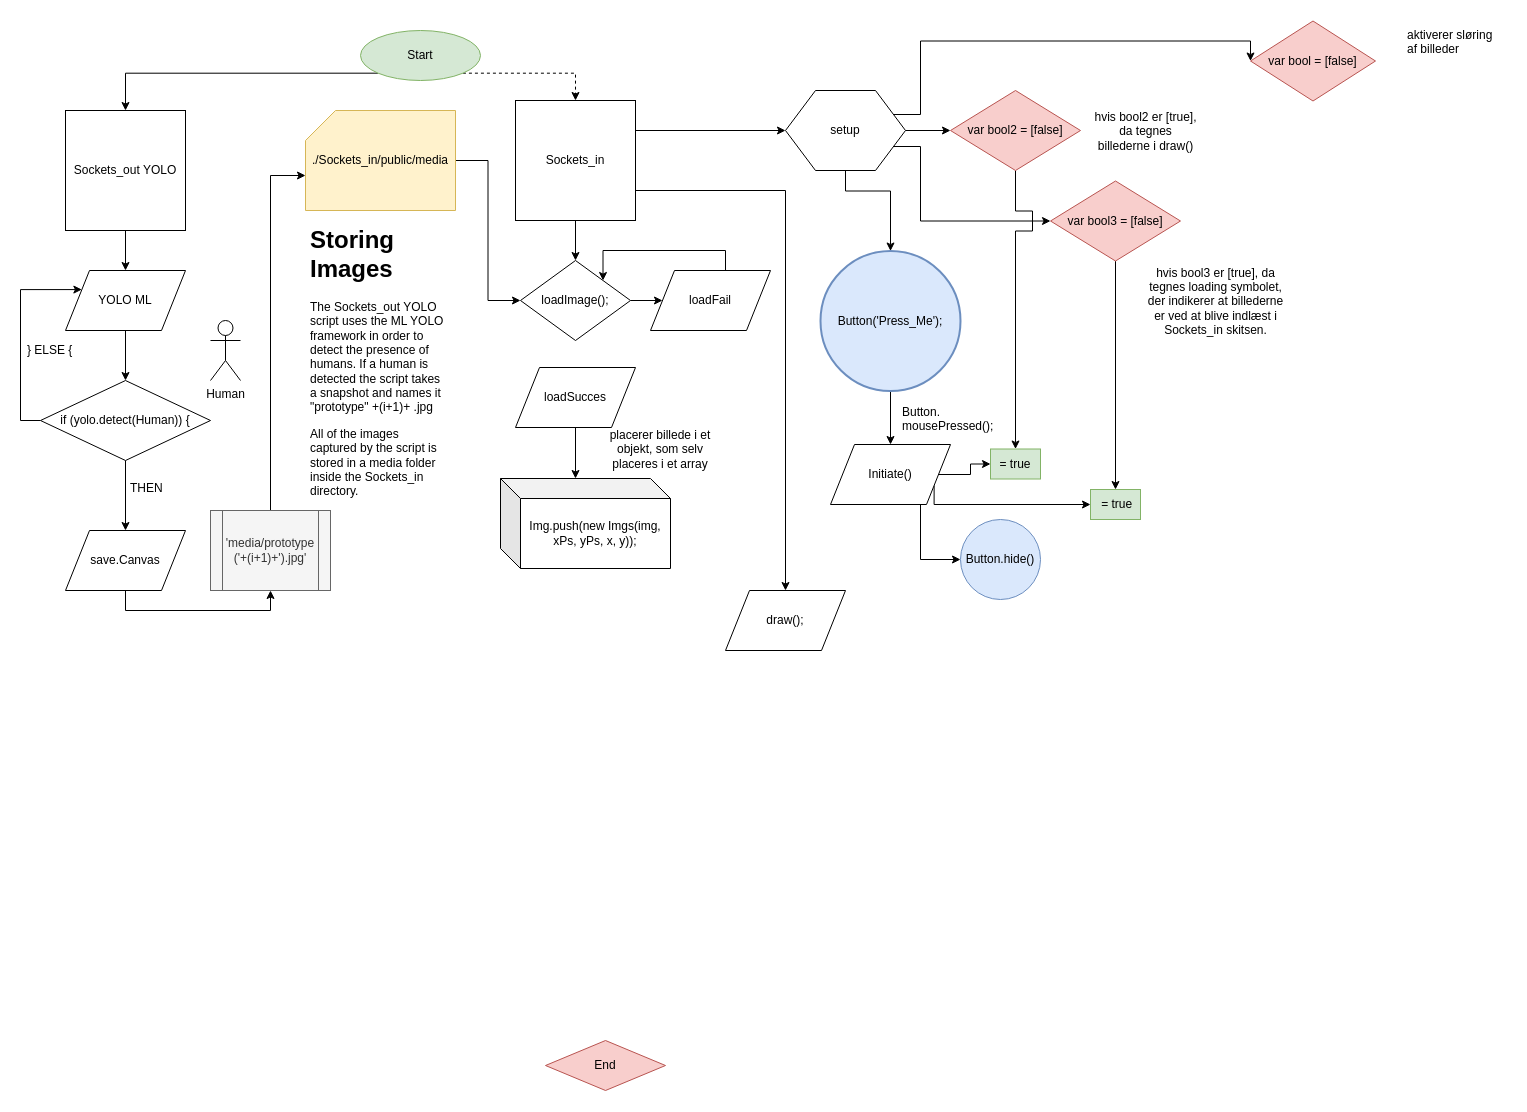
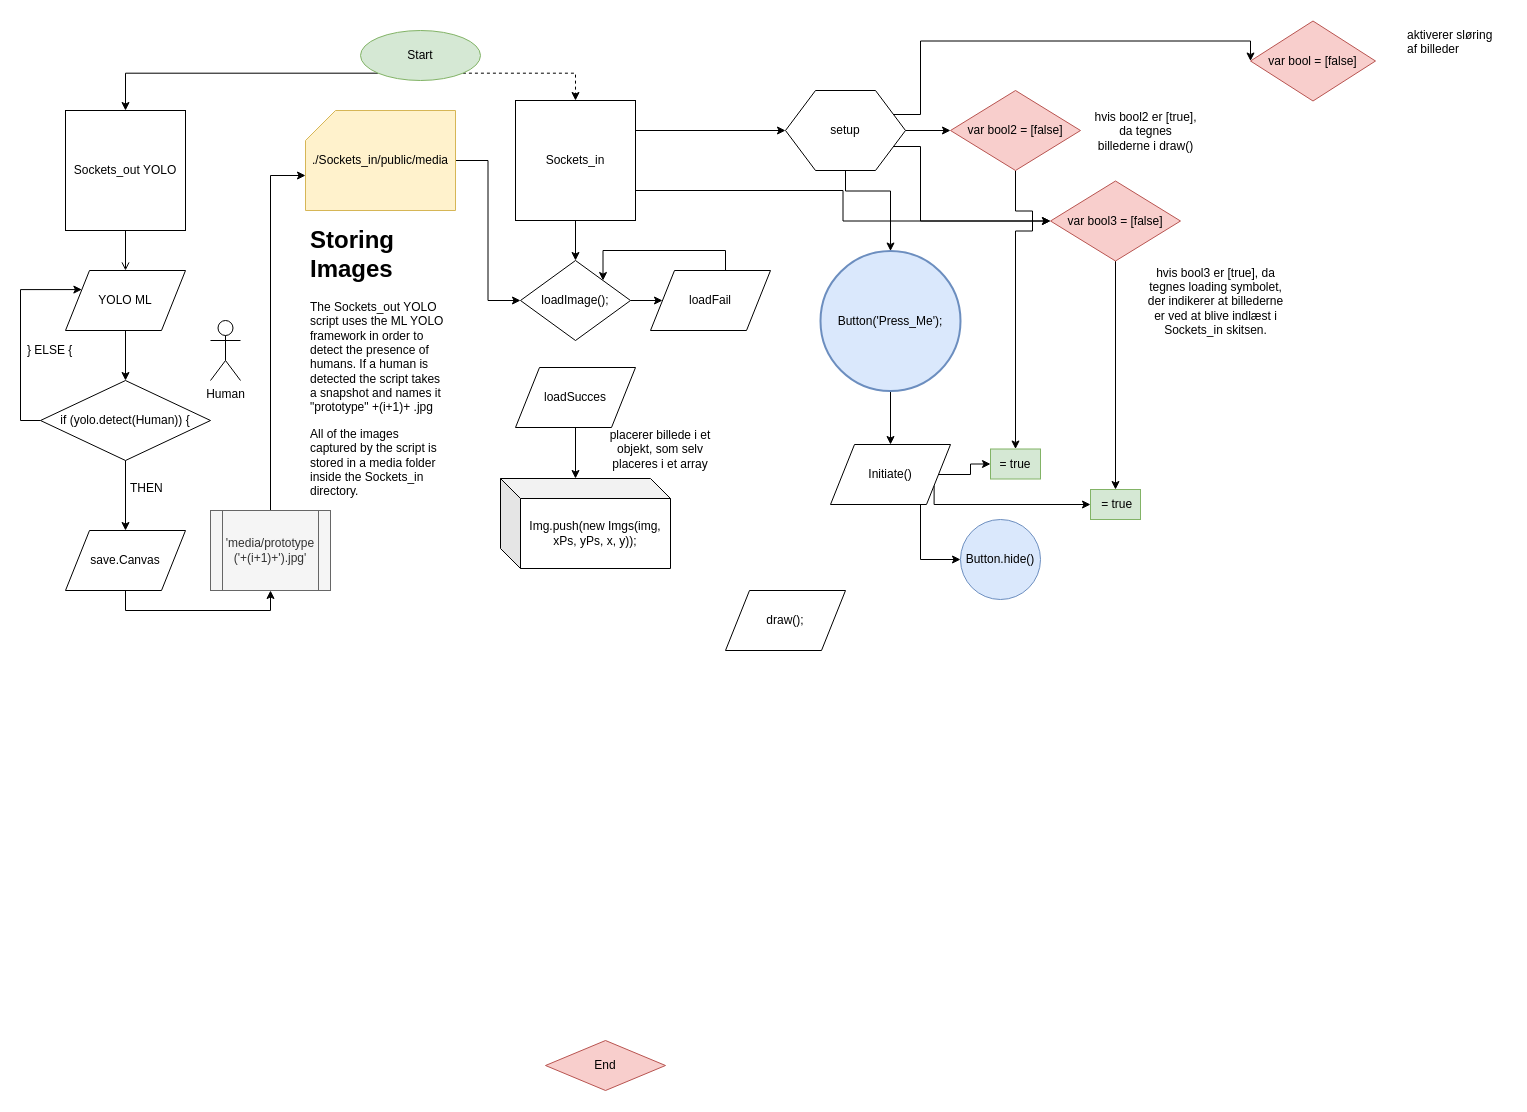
  <mxCell id="0" />
  <mxCell id="1" parent="0" />
  <mxCell id="2" style="edgeStyle=orthogonalEdgeStyle;rounded=0;orthogonalLoop=1;jettySize=auto;html=1;exitX=1;exitY=1;exitDx=0;exitDy=0;dashed=1;" parent="1" source="4" target="9" edge="1"><mxGeometry relative="1" as="geometry" /></mxCell>
  <mxCell id="3" style="edgeStyle=orthogonalEdgeStyle;rounded=0;orthogonalLoop=1;jettySize=auto;html=1;exitX=0;exitY=1;exitDx=0;exitDy=0;" parent="1" source="4" target="11" edge="1"><mxGeometry relative="1" as="geometry" /></mxCell>
  <mxCell id="4" value="Start" style="ellipse;whiteSpace=wrap;html=1;fillColor=#d5e8d4;strokeColor=#82b366;" parent="1" vertex="1"><mxGeometry x="360" y="30" width="120" height="50" as="geometry" /></mxCell>
  <mxCell id="5" value="End" style="rhombus;whiteSpace=wrap;html=1;fillColor=#f8cecc;strokeColor=#b85450;" parent="1" vertex="1"><mxGeometry x="545" y="1040" width="120" height="50" as="geometry" /></mxCell>
  <mxCell id="6" style="edgeStyle=orthogonalEdgeStyle;rounded=0;orthogonalLoop=1;jettySize=auto;html=1;exitX=0.5;exitY=1;exitDx=0;exitDy=0;entryX=0.5;entryY=0;entryDx=0;entryDy=0;" parent="1" source="9" target="27" edge="1"><mxGeometry relative="1" as="geometry"><mxPoint x="575" y="290" as="targetPoint" /></mxGeometry></mxCell>
  <mxCell id="7" style="edgeStyle=orthogonalEdgeStyle;rounded=0;orthogonalLoop=1;jettySize=auto;html=1;exitX=1;exitY=0.25;exitDx=0;exitDy=0;entryX=0;entryY=0.5;entryDx=0;entryDy=0;" edge="1" parent="1" source="9" target="38"><mxGeometry relative="1" as="geometry" /></mxCell>
- <mxCell id="8" style="edgeStyle=orthogonalEdgeStyle;rounded=0;orthogonalLoop=1;jettySize=auto;html=1;exitX=1;exitY=0.75;exitDx=0;exitDy=0;entryX=0.5;entryY=0;entryDx=0;entryDy=0;" edge="1" parent="1" source="9" target="57"><mxGeometry relative="1" as="geometry" /></mxCell>
+ <mxCell id="8" style="edgeStyle=orthogonalEdgeStyle;rounded=0;orthogonalLoop=1;jettySize=auto;html=1;exitX=1;exitY=0.75;exitDx=0;exitDy=0;" edge="1" parent="1" source="9" target="43"><mxGeometry relative="1" as="geometry" /></mxCell>
  <mxCell id="9" value="Sockets_in" style="rounded=0;whiteSpace=wrap;html=1;" parent="1" vertex="1"><mxGeometry x="515" y="100" width="120" height="120" as="geometry" /></mxCell>
- <mxCell id="10" style="edgeStyle=orthogonalEdgeStyle;rounded=0;orthogonalLoop=1;jettySize=auto;html=1;exitX=0.5;exitY=1;exitDx=0;exitDy=0;" parent="1" source="11" target="13" edge="1"><mxGeometry relative="1" as="geometry" /></mxCell>
+ <mxCell id="10" style="edgeStyle=orthogonalEdgeStyle;rounded=0;orthogonalLoop=1;jettySize=auto;html=1;exitX=0.5;exitY=1;exitDx=0;exitDy=0;endArrow=open;" parent="1" source="11" target="13" edge="1"><mxGeometry relative="1" as="geometry" /></mxCell>
  <mxCell id="11" value="Sockets_out YOLO" style="whiteSpace=wrap;html=1;aspect=fixed;" parent="1" vertex="1"><mxGeometry x="65" y="110" width="120" height="120" as="geometry" /></mxCell>
  <mxCell id="12" style="edgeStyle=orthogonalEdgeStyle;rounded=0;orthogonalLoop=1;jettySize=auto;html=1;exitX=0.5;exitY=1;exitDx=0;exitDy=0;entryX=0.5;entryY=0;entryDx=0;entryDy=0;" parent="1" source="13" target="16" edge="1"><mxGeometry relative="1" as="geometry" /></mxCell>
  <mxCell id="13" value="YOLO ML" style="shape=parallelogram;perimeter=parallelogramPerimeter;whiteSpace=wrap;html=1;" parent="1" vertex="1"><mxGeometry x="65" y="270" width="120" height="60" as="geometry" /></mxCell>
  <mxCell id="14" style="edgeStyle=orthogonalEdgeStyle;rounded=0;orthogonalLoop=1;jettySize=auto;html=1;exitX=0.5;exitY=1;exitDx=0;exitDy=0;entryX=0.5;entryY=0;entryDx=0;entryDy=0;" parent="1" source="16" target="18" edge="1"><mxGeometry relative="1" as="geometry" /></mxCell>
  <mxCell id="15" style="edgeStyle=orthogonalEdgeStyle;rounded=0;orthogonalLoop=1;jettySize=auto;html=1;exitX=0;exitY=0.5;exitDx=0;exitDy=0;entryX=0;entryY=0.25;entryDx=0;entryDy=0;" parent="1" source="16" target="13" edge="1"><mxGeometry relative="1" as="geometry"><Array as="points"><mxPoint x="20" y="420" /><mxPoint x="20" y="289" /></Array></mxGeometry></mxCell>
  <mxCell id="16" value="if (yolo.detect(Human)) {" style="rhombus;whiteSpace=wrap;html=1;" parent="1" vertex="1"><mxGeometry x="40" y="380" width="170" height="80" as="geometry" /></mxCell>
  <mxCell id="17" style="edgeStyle=orthogonalEdgeStyle;rounded=0;orthogonalLoop=1;jettySize=auto;html=1;exitX=0.5;exitY=1;exitDx=0;exitDy=0;entryX=0.5;entryY=1;entryDx=0;entryDy=0;" parent="1" source="18" target="24" edge="1"><mxGeometry relative="1" as="geometry" /></mxCell>
  <mxCell id="18" value="save.Canvas" style="shape=parallelogram;perimeter=parallelogramPerimeter;whiteSpace=wrap;html=1;" parent="1" vertex="1"><mxGeometry x="65" y="530" width="120" height="60" as="geometry" /></mxCell>
  <mxCell id="19" value="THEN" style="text;html=1;resizable=0;points=[];autosize=1;align=left;verticalAlign=top;spacingTop=-4;" parent="1" vertex="1"><mxGeometry x="128" y="478" width="50" height="20" as="geometry" /></mxCell>
  <mxCell id="20" value="} ELSE {&amp;nbsp;" style="text;html=1;resizable=0;points=[];autosize=1;align=left;verticalAlign=top;spacingTop=-4;" parent="1" vertex="1"><mxGeometry x="25" y="340" width="60" height="20" as="geometry" /></mxCell>
  <mxCell id="21" style="edgeStyle=orthogonalEdgeStyle;rounded=0;orthogonalLoop=1;jettySize=auto;html=1;exitX=1;exitY=0.5;exitDx=0;exitDy=0;exitPerimeter=0;entryX=0;entryY=0.5;entryDx=0;entryDy=0;" parent="1" source="22" target="27" edge="1"><mxGeometry relative="1" as="geometry" /></mxCell>
  <mxCell id="22" value="./Sockets_in/public/media" style="shape=card;whiteSpace=wrap;html=1;fillColor=#fff2cc;strokeColor=#d6b656;" parent="1" vertex="1"><mxGeometry x="305" y="110" width="150" height="100" as="geometry" /></mxCell>
  <mxCell id="23" style="edgeStyle=orthogonalEdgeStyle;rounded=0;orthogonalLoop=1;jettySize=auto;html=1;exitX=0.5;exitY=0;exitDx=0;exitDy=0;entryX=0;entryY=0;entryDx=0;entryDy=65;entryPerimeter=0;" parent="1" source="24" target="22" edge="1"><mxGeometry relative="1" as="geometry" /></mxCell>
  <mxCell id="24" value="'media/prototype ('+(i+1)+').jpg'&lt;br&gt;" style="shape=process;whiteSpace=wrap;html=1;backgroundOutline=1;fillColor=#f5f5f5;strokeColor=#666666;fontColor=#333333;" parent="1" vertex="1"><mxGeometry x="210" y="510" width="120" height="80" as="geometry" /></mxCell>
  <mxCell id="25" value="&lt;h1&gt;Storing Images&lt;/h1&gt;&lt;p&gt;The Sockets_out YOLO script uses the ML YOLO framework in order to detect the presence of humans. If a human is detected the script takes a snapshot and names it &quot;prototype&quot; +(i+1)+ .jpg&amp;nbsp;&lt;/p&gt;&lt;p&gt;All of the images captured by the script is stored in a media folder inside the Sockets_in directory.&lt;/p&gt;" style="text;html=1;strokeColor=none;fillColor=none;spacing=5;spacingTop=-20;whiteSpace=wrap;overflow=hidden;rounded=0;" parent="1" vertex="1"><mxGeometry x="305" y="220" width="145" height="280" as="geometry" /></mxCell>
  <mxCell id="26" style="edgeStyle=orthogonalEdgeStyle;rounded=0;orthogonalLoop=1;jettySize=auto;html=1;exitX=1;exitY=0.5;exitDx=0;exitDy=0;entryX=0;entryY=0.5;entryDx=0;entryDy=0;" parent="1" source="27" target="31" edge="1"><mxGeometry relative="1" as="geometry" /></mxCell>
  <mxCell id="27" value="loadImage();" style="rhombus;whiteSpace=wrap;html=1;" parent="1" vertex="1"><mxGeometry x="520" y="260" width="110" height="80" as="geometry" /></mxCell>
  <mxCell id="28" style="edgeStyle=orthogonalEdgeStyle;rounded=0;orthogonalLoop=1;jettySize=auto;html=1;exitX=0.5;exitY=1;exitDx=0;exitDy=0;entryX=0;entryY=0;entryDx=75;entryDy=0;entryPerimeter=0;" parent="1" source="29" target="32" edge="1"><mxGeometry relative="1" as="geometry" /></mxCell>
  <mxCell id="29" value="loadSucces" style="shape=parallelogram;perimeter=parallelogramPerimeter;whiteSpace=wrap;html=1;" parent="1" vertex="1"><mxGeometry x="515" y="367" width="120" height="60" as="geometry" /></mxCell>
  <mxCell id="30" style="edgeStyle=orthogonalEdgeStyle;rounded=0;orthogonalLoop=1;jettySize=auto;html=1;exitX=0.5;exitY=0;exitDx=0;exitDy=0;entryX=1;entryY=0;entryDx=0;entryDy=0;" parent="1" source="31" target="27" edge="1"><mxGeometry relative="1" as="geometry"><Array as="points"><mxPoint x="725" y="250" /><mxPoint x="603" y="250" /></Array></mxGeometry></mxCell>
  <mxCell id="31" value="loadFail" style="shape=parallelogram;perimeter=parallelogramPerimeter;whiteSpace=wrap;html=1;" parent="1" vertex="1"><mxGeometry x="650" y="270" width="120" height="60" as="geometry" /></mxCell>
  <mxCell id="32" value="Img.push(new Imgs(img, xPs, yPs, x, y));" style="shape=cube;whiteSpace=wrap;html=1;boundedLbl=1;backgroundOutline=1;darkOpacity=0.05;darkOpacity2=0.1;" parent="1" vertex="1"><mxGeometry x="500" y="478" width="170" height="90" as="geometry" /></mxCell>
  <mxCell id="33" value="placerer billede i et objekt, som selv placeres i et array" style="text;html=1;strokeColor=none;fillColor=none;align=center;verticalAlign=middle;whiteSpace=wrap;rounded=0;" parent="1" vertex="1"><mxGeometry x="605" y="398" width="110" height="102" as="geometry" /></mxCell>
  <mxCell id="34" style="edgeStyle=orthogonalEdgeStyle;rounded=0;orthogonalLoop=1;jettySize=auto;html=1;exitX=1;exitY=0.5;exitDx=0;exitDy=0;entryX=0;entryY=0.5;entryDx=0;entryDy=0;" parent="1" source="38" target="41" edge="1"><mxGeometry relative="1" as="geometry" /></mxCell>
  <mxCell id="35" style="edgeStyle=orthogonalEdgeStyle;rounded=0;orthogonalLoop=1;jettySize=auto;html=1;exitX=1;exitY=0.75;exitDx=0;exitDy=0;entryX=0;entryY=0.5;entryDx=0;entryDy=0;" parent="1" source="38" target="43" edge="1"><mxGeometry relative="1" as="geometry"><Array as="points"><mxPoint x="920" y="146.5" /><mxPoint x="920" y="220.5" /></Array></mxGeometry></mxCell>
  <mxCell id="36" style="edgeStyle=orthogonalEdgeStyle;rounded=0;orthogonalLoop=1;jettySize=auto;html=1;exitX=1;exitY=0.25;exitDx=0;exitDy=0;entryX=0;entryY=0.5;entryDx=0;entryDy=0;" parent="1" source="38" target="39" edge="1"><mxGeometry relative="1" as="geometry"><Array as="points"><mxPoint x="920" y="114.5" /><mxPoint x="920" y="40.5" /></Array></mxGeometry></mxCell>
  <mxCell id="37" style="edgeStyle=orthogonalEdgeStyle;rounded=0;orthogonalLoop=1;jettySize=auto;html=1;exitX=0.5;exitY=1;exitDx=0;exitDy=0;" parent="1" source="38" target="45" edge="1"><mxGeometry relative="1" as="geometry"><Array as="points"><mxPoint x="845" y="190.5" /><mxPoint x="890" y="190.5" /></Array></mxGeometry></mxCell>
  <mxCell id="38" value="setup" style="shape=hexagon;perimeter=hexagonPerimeter2;whiteSpace=wrap;html=1;" parent="1" vertex="1"><mxGeometry x="785" y="90" width="120" height="80" as="geometry" /></mxCell>
  <mxCell id="39" value="var bool = [false]" style="rhombus;whiteSpace=wrap;html=1;fillColor=#f8cecc;strokeColor=#b85450;" parent="1" vertex="1"><mxGeometry x="1250" y="20.5" width="125" height="80" as="geometry" /></mxCell>
  <mxCell id="40" style="edgeStyle=orthogonalEdgeStyle;rounded=0;orthogonalLoop=1;jettySize=auto;html=1;exitX=0.5;exitY=1;exitDx=0;exitDy=0;entryX=0.5;entryY=0;entryDx=0;entryDy=0;" parent="1" source="41" target="51" edge="1"><mxGeometry relative="1" as="geometry"><Array as="points"><mxPoint x="1015" y="210.5" /><mxPoint x="1032" y="210.5" /><mxPoint x="1032" y="230.5" /><mxPoint x="1015" y="230.5" /></Array></mxGeometry></mxCell>
  <mxCell id="41" value="var bool2 = [false]" style="rhombus;whiteSpace=wrap;html=1;fillColor=#f8cecc;strokeColor=#b85450;" parent="1" vertex="1"><mxGeometry x="950" y="90" width="130" height="80" as="geometry" /></mxCell>
  <mxCell id="42" style="edgeStyle=orthogonalEdgeStyle;rounded=0;orthogonalLoop=1;jettySize=auto;html=1;exitX=0.5;exitY=1;exitDx=0;exitDy=0;" parent="1" source="43" target="52" edge="1"><mxGeometry relative="1" as="geometry" /></mxCell>
  <mxCell id="43" value="var bool3 = [false]" style="rhombus;whiteSpace=wrap;html=1;fillColor=#f8cecc;strokeColor=#b85450;" parent="1" vertex="1"><mxGeometry x="1050" y="180.5" width="130" height="80" as="geometry" /></mxCell>
  <mxCell id="44" style="edgeStyle=orthogonalEdgeStyle;rounded=0;orthogonalLoop=1;jettySize=auto;html=1;exitX=0.5;exitY=1;exitDx=0;exitDy=0;exitPerimeter=0;" parent="1" source="45" target="49" edge="1"><mxGeometry relative="1" as="geometry" /></mxCell>
  <mxCell id="45" value="&lt;span&gt;Button('Press_Me');&lt;/span&gt;" style="strokeWidth=2;html=1;shape=mxgraph.flowchart.start_2;whiteSpace=wrap;fillColor=#dae8fc;strokeColor=#6c8ebf;" parent="1" vertex="1"><mxGeometry x="820" y="250.5" width="140" height="140" as="geometry" /></mxCell>
  <mxCell id="46" style="edgeStyle=orthogonalEdgeStyle;rounded=0;orthogonalLoop=1;jettySize=auto;html=1;exitX=1;exitY=0.5;exitDx=0;exitDy=0;" parent="1" source="49" target="51" edge="1"><mxGeometry relative="1" as="geometry" /></mxCell>
  <mxCell id="47" style="edgeStyle=orthogonalEdgeStyle;rounded=0;orthogonalLoop=1;jettySize=auto;html=1;exitX=1;exitY=0.75;exitDx=0;exitDy=0;entryX=0;entryY=0.5;entryDx=0;entryDy=0;" parent="1" source="49" target="52" edge="1"><mxGeometry relative="1" as="geometry"><Array as="points"><mxPoint x="934" y="504" /></Array></mxGeometry></mxCell>
  <mxCell id="48" style="edgeStyle=orthogonalEdgeStyle;rounded=0;orthogonalLoop=1;jettySize=auto;html=1;exitX=0.75;exitY=1;exitDx=0;exitDy=0;entryX=0;entryY=0.5;entryDx=0;entryDy=0;" edge="1" parent="1" source="49" target="56"><mxGeometry relative="1" as="geometry" /></mxCell>
  <mxCell id="49" value="Initiate()" style="shape=parallelogram;perimeter=parallelogramPerimeter;whiteSpace=wrap;html=1;" parent="1" vertex="1"><mxGeometry x="830" y="444" width="120" height="60" as="geometry" /></mxCell>
- <mxCell id="50" value="Button.&lt;br&gt;mousePressed();" style="text;html=1;resizable=0;points=[];autosize=1;align=left;verticalAlign=top;spacingTop=-4;" parent="1" vertex="1"><mxGeometry x="900" y="402" width="110" height="30" as="geometry" /></mxCell>
  <mxCell id="51" value="= true" style="rounded=0;whiteSpace=wrap;html=1;fillColor=#d5e8d4;strokeColor=#82b366;" parent="1" vertex="1"><mxGeometry x="990" y="448.5" width="50" height="30" as="geometry" /></mxCell>
  <mxCell id="52" value="&amp;nbsp;= true" style="rounded=0;whiteSpace=wrap;html=1;fillColor=#d5e8d4;strokeColor=#82b366;" parent="1" vertex="1"><mxGeometry x="1090" y="489" width="50" height="30" as="geometry" /></mxCell>
  <mxCell id="53" value="hvis bool2 er [true], da tegnes billederne i draw()" style="text;html=1;strokeColor=none;fillColor=none;align=center;verticalAlign=middle;whiteSpace=wrap;rounded=0;" parent="1" vertex="1"><mxGeometry x="1091" y="105.5" width="109" height="50" as="geometry" /></mxCell>
  <mxCell id="54" value="hvis bool3 er [true], da tegnes loading symbolet, der indikerer at billederne er ved at blive indlæst i Sockets_in skitsen." style="text;html=1;strokeColor=none;fillColor=none;align=center;verticalAlign=middle;whiteSpace=wrap;rounded=0;" parent="1" vertex="1"><mxGeometry x="1140" y="255.5" width="151" height="90" as="geometry" /></mxCell>
  <mxCell id="55" value="Human" style="shape=umlActor;verticalLabelPosition=bottom;labelBackgroundColor=#ffffff;verticalAlign=top;html=1;outlineConnect=0;" vertex="1" parent="1"><mxGeometry x="210" y="320" width="30" height="60" as="geometry" /></mxCell>
  <mxCell id="56" value="Button.hide()" style="ellipse;whiteSpace=wrap;html=1;aspect=fixed;fillColor=#dae8fc;strokeColor=#6c8ebf;" vertex="1" parent="1"><mxGeometry x="960" y="519" width="80" height="80" as="geometry" /></mxCell>
  <mxCell id="57" value="draw();" style="shape=parallelogram;perimeter=parallelogramPerimeter;whiteSpace=wrap;html=1;" vertex="1" parent="1"><mxGeometry x="725" y="590" width="120" height="60" as="geometry" /></mxCell>
  <mxCell id="58" value="aktiverer sløring &lt;br&gt;af billeder" style="text;html=1;resizable=0;points=[];autosize=1;align=left;verticalAlign=top;spacingTop=-4;" vertex="1" parent="1"><mxGeometry x="1405" y="25" width="100" height="30" as="geometry" /></mxCell>
